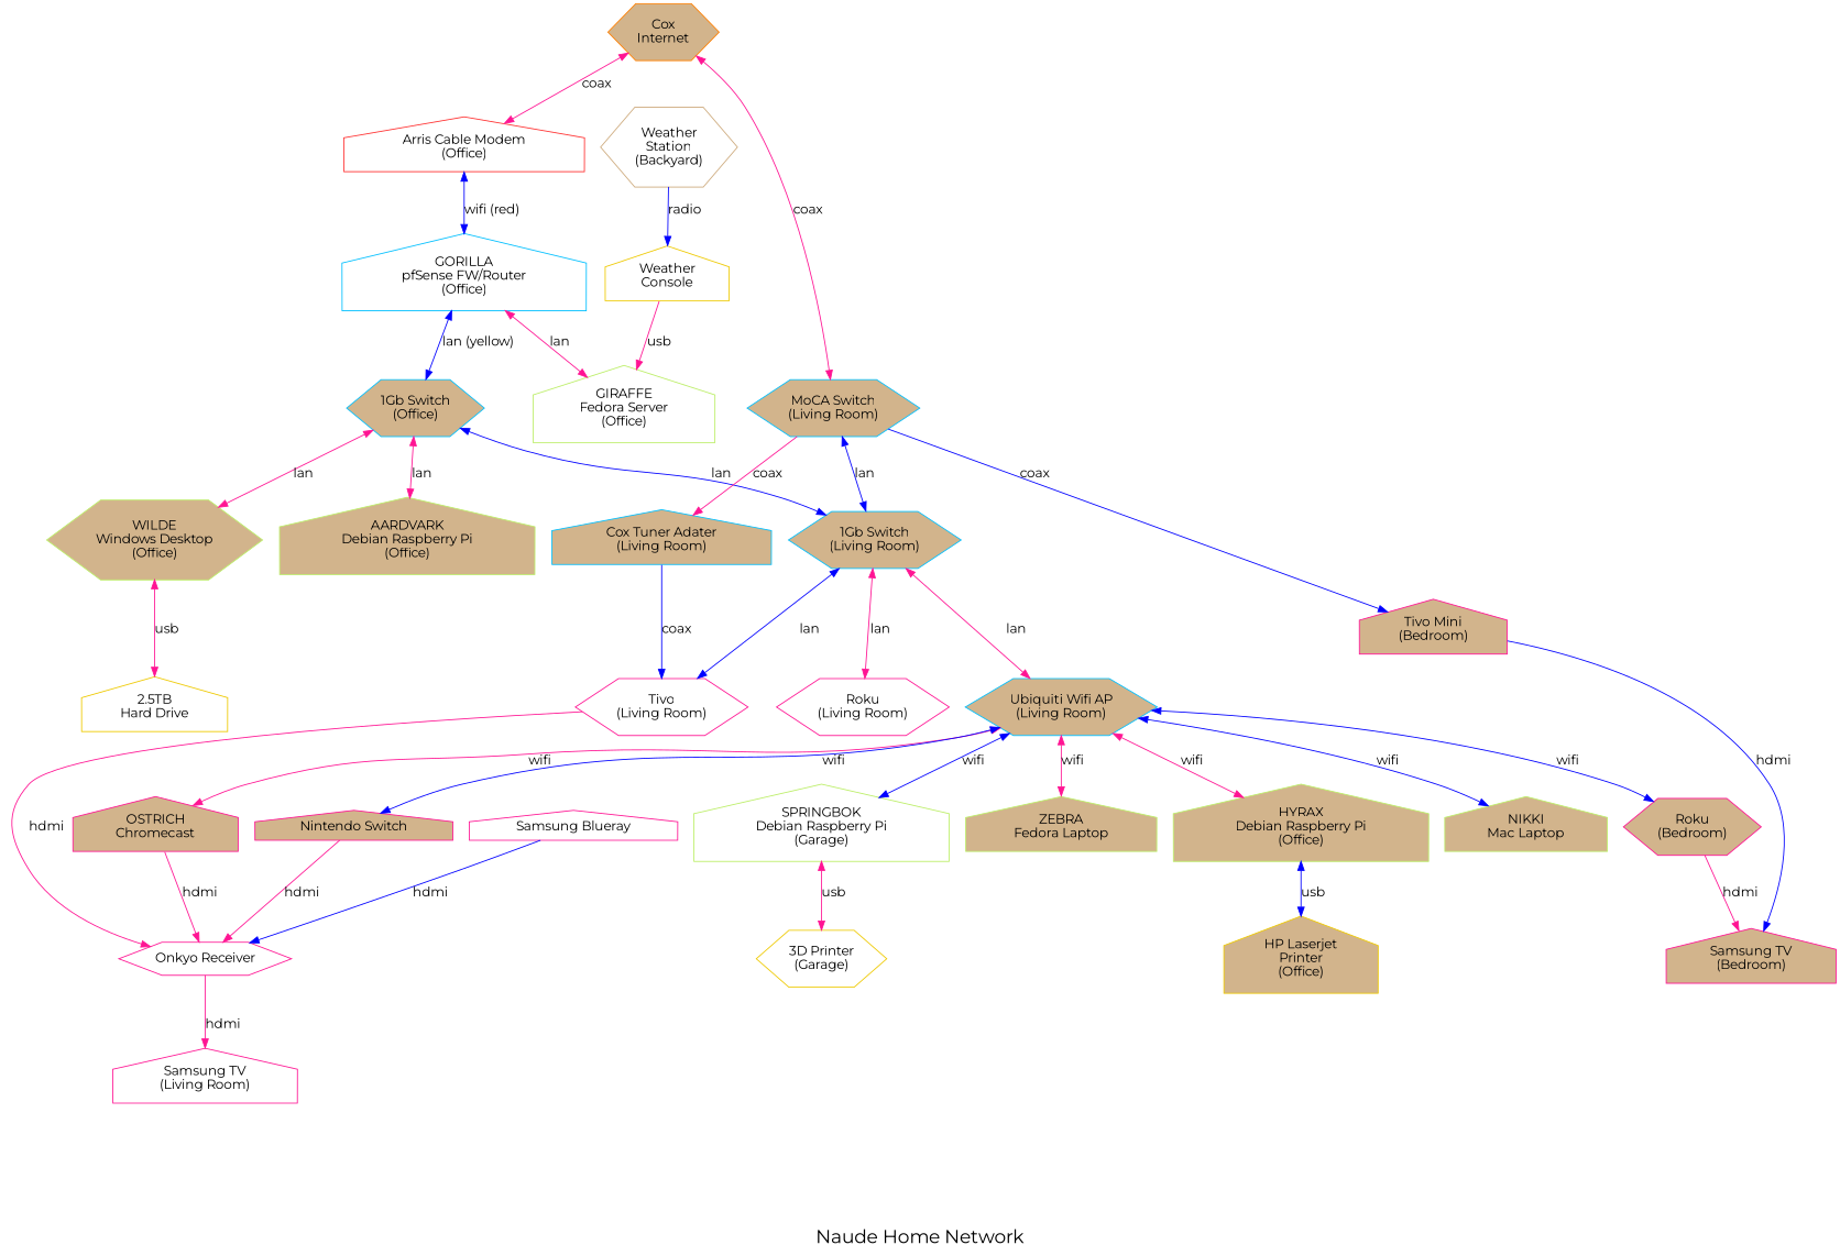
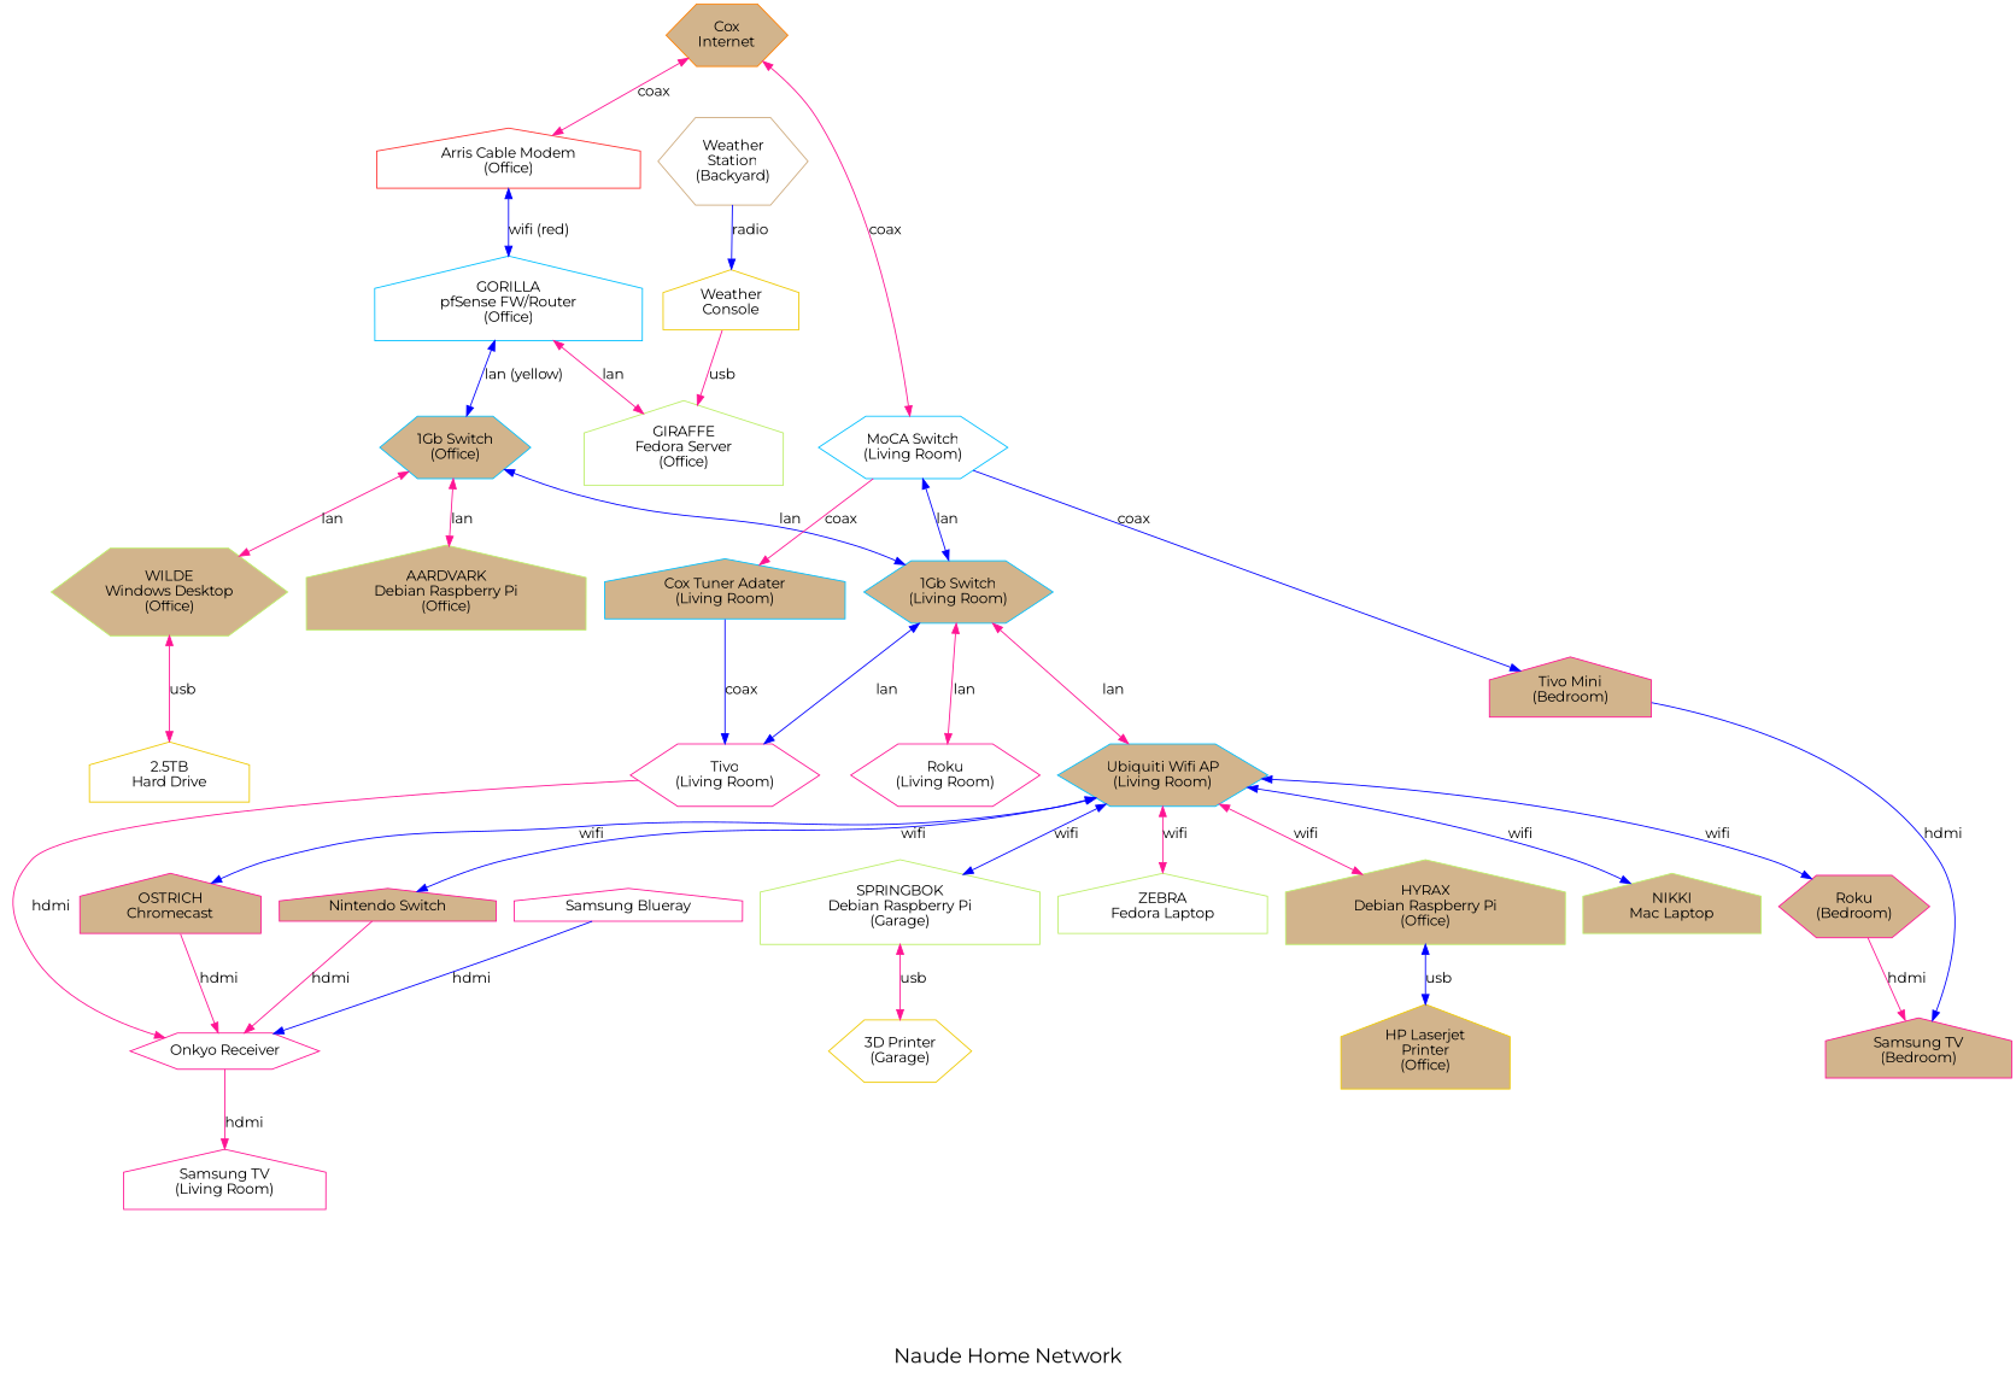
  digraph {
    fontname=Montserrat
    fontsize=20
    label="\n\nNaude Home Network"
    node [color=deeppink1 fillcolor=tan fontname=Montserrat shape=house style=filled]
    edge [color=deeppink dir=both fontname=Montserrat]
    n1 [color=darkorange1 label="Cox\nInternet" shape=hexagon]
    n2 [color=firebrick1 fillcolor=white label="Arris Cable Modem\n(Office)"]
    n3 [color=deepskyblue1 fillcolor=white label="GORILLA\npfSense FW/Router\n(Office)"]
    n4 [color=deepskyblue1 label="1Gb Switch\n(Office)" shape=hexagon]
    n5 [color=deepskyblue1 label="1Gb Switch\n(Living Room)" shape=hexagon]
    n6 [color=deepskyblue1 label="Ubiquiti Wifi AP\n(Living Room)" shape=hexagon]
-   n7 [color=deepskyblue1 label="MoCA Switch\n(Living Room)" shape=hexagon]
+   n7 [color=deepskyblue1 fillcolor=white label="MoCA Switch\n(Living Room)" shape=hexagon]
    n8 [color=deepskyblue1 label="Cox Tuner Adater\n(Living Room)"]
    n9 [color=darkolivegreen2 label="WILDE\nWindows Desktop\n(Office)" shape=hexagon]
-   n10 [color=darkolivegreen2 label="ZEBRA\nFedora Laptop"]
+   n10 [color=darkolivegreen2 fillcolor=white label="ZEBRA\nFedora Laptop"]
    n11 [color=darkolivegreen2 label="AARDVARK\nDebian Raspberry Pi\n(Office)"]
    n12 [color=darkolivegreen2 label="HYRAX\nDebian Raspberry Pi\n(Office)"]
    n13 [color=darkolivegreen2 fillcolor=white label="GIRAFFE\nFedora Server\n(Office)"]
    n14 [color=darkolivegreen2 fillcolor=white label="SPRINGBOK\nDebian Raspberry Pi\n(Garage)"]
    n15 [color=darkolivegreen2 label="NIKKI\nMac Laptop"]
    n16 [fillcolor=white label="Roku\n(Living Room)" shape=hexagon]
    n17 [label="Roku\n(Bedroom)" shape=hexagon]
    n18 [fillcolor=white label="Tivo\n(Living Room)" shape=hexagon]
    n19 [label="Tivo Mini\n(Bedroom)"]
    n20 [label="OSTRICH\nChromecast"]
    n21 [fillcolor=white label="Onkyo Receiver" shape=hexagon]
    n22 [fillcolor=white label="Samsung TV\n(Living Room)"]
    n23 [label="Samsung TV\n(Bedroom)"]
    n24 [label="Nintendo Switch"]
    n25 [fillcolor=white label="Samsung Blueray"]
    n26 [color=gold2 fillcolor=white label="2.5TB\nHard Drive"]
    n27 [color=gold2 fillcolor=white label="Weather\nConsole"]
    n28 [color=gold2 label="HP Laserjet\nPrinter\n(Office)"]
    n29 [color=gold2 fillcolor=white label="3D Printer\n(Garage)" shape=hexagon]
    n30 [color=burlywood3 fillcolor=white label="Weather\nStation\n(Backyard)" shape=hexagon]
    subgraph sub_1 {
      n1
    }
    subgraph sub_2 {
      n2
      n3
      n4
      n5
      n6
      n7
      n8
    }
    subgraph sub_3 {
      n9
      n10
      n11
      n12
      n13
      n14
      n15
    }
    subgraph sub_4 {
      n16
      n17
      n18
      n19
      n20
      n21
      n22
      n23
      n24
      n25
    }
    subgraph sub_5 {
      n26
      n27
      n28
      n29
    }
    subgraph sub_6 {
      n30
    }
    n1 -> n2 [label=coax]
    n1 -> n7 [label=coax]
    n2 -> n3 [color=blue label="wifi (red)"]
    n3 -> n4 [color=blue label="lan (yellow)"]
    n3 -> n13 [label=lan]
    n4 -> n5 [color=blue label=lan]
    n4 -> n9 [label=lan]
    n4 -> n11 [label=lan]
    n5 -> n6 [label=lan]
    n5 -> n16 [label=lan]
    n5 -> n18 [color=blue label=lan]
    n6 -> n10 [label=wifi]
    n6 -> n12 [label=wifi]
    n6 -> n14 [color=blue label=wifi]
    n6 -> n15 [color=blue label=wifi]
    n6 -> n17 [color=blue label=wifi]
-   n6 -> n20 [label=wifi]
+   n6 -> n20 [color=blue label=wifi]
    n6 -> n24 [color=blue label=wifi]
    n7 -> n5 [color=blue label=lan]
    n7 -> n8 [label=coax dir=""]
    n7 -> n19 [color=blue label=coax dir=""]
    n8 -> n18 [color=blue label=coax dir=""]
    n9 -> n26 [label=usb]
    n12 -> n28 [color=blue label=usb]
    n14 -> n29 [label=usb]
    n17 -> n23 [label=hdmi dir=""]
    n18 -> n21 [label=hdmi dir=""]
    n19 -> n23 [color=blue label=hdmi dir=""]
    n20 -> n21 [label=hdmi dir=""]
    n21 -> n22 [label=hdmi dir=""]
    n24 -> n21 [label=hdmi dir=""]
    n25 -> n21 [color=blue label=hdmi dir=""]
    n27 -> n13 [label=usb dir=""]
    n30 -> n27 [color=blue label=radio dir=""]
  }
